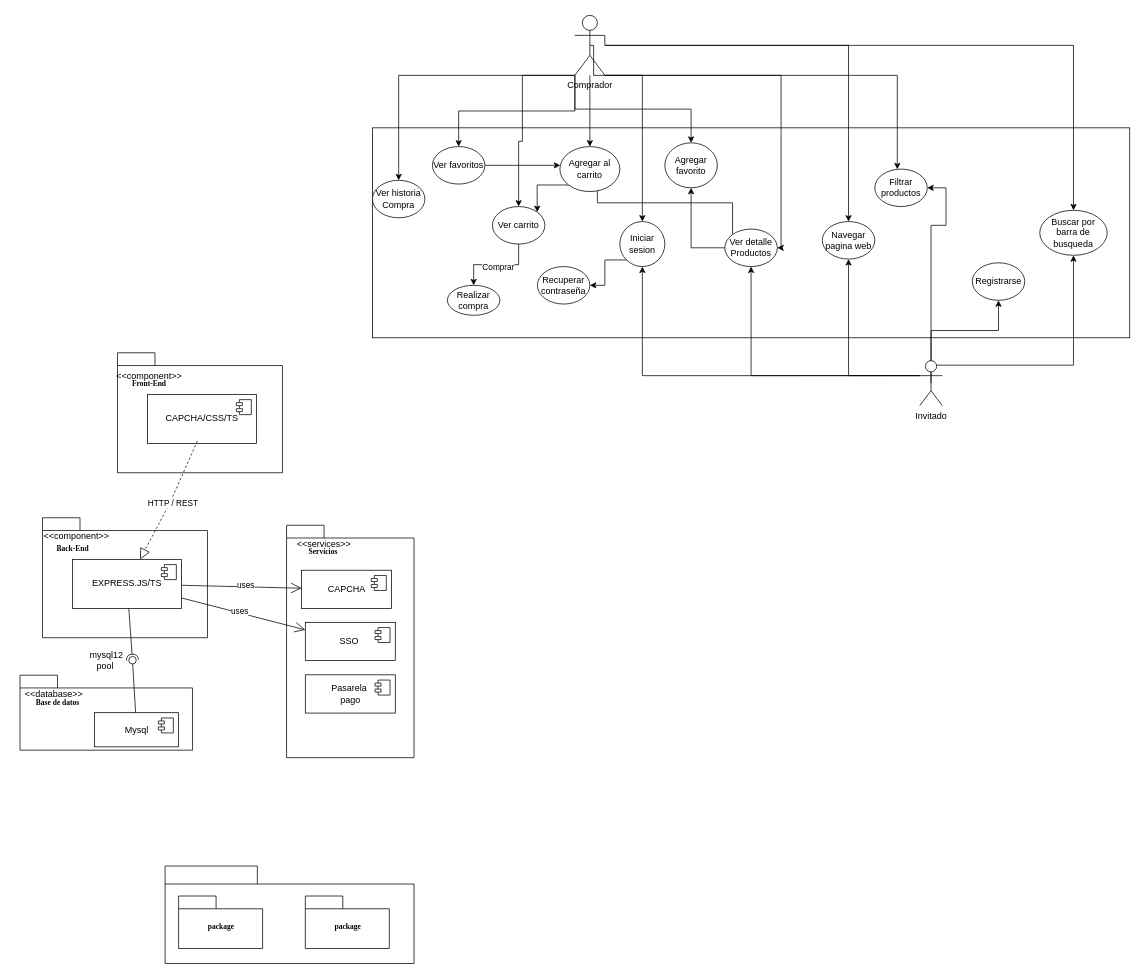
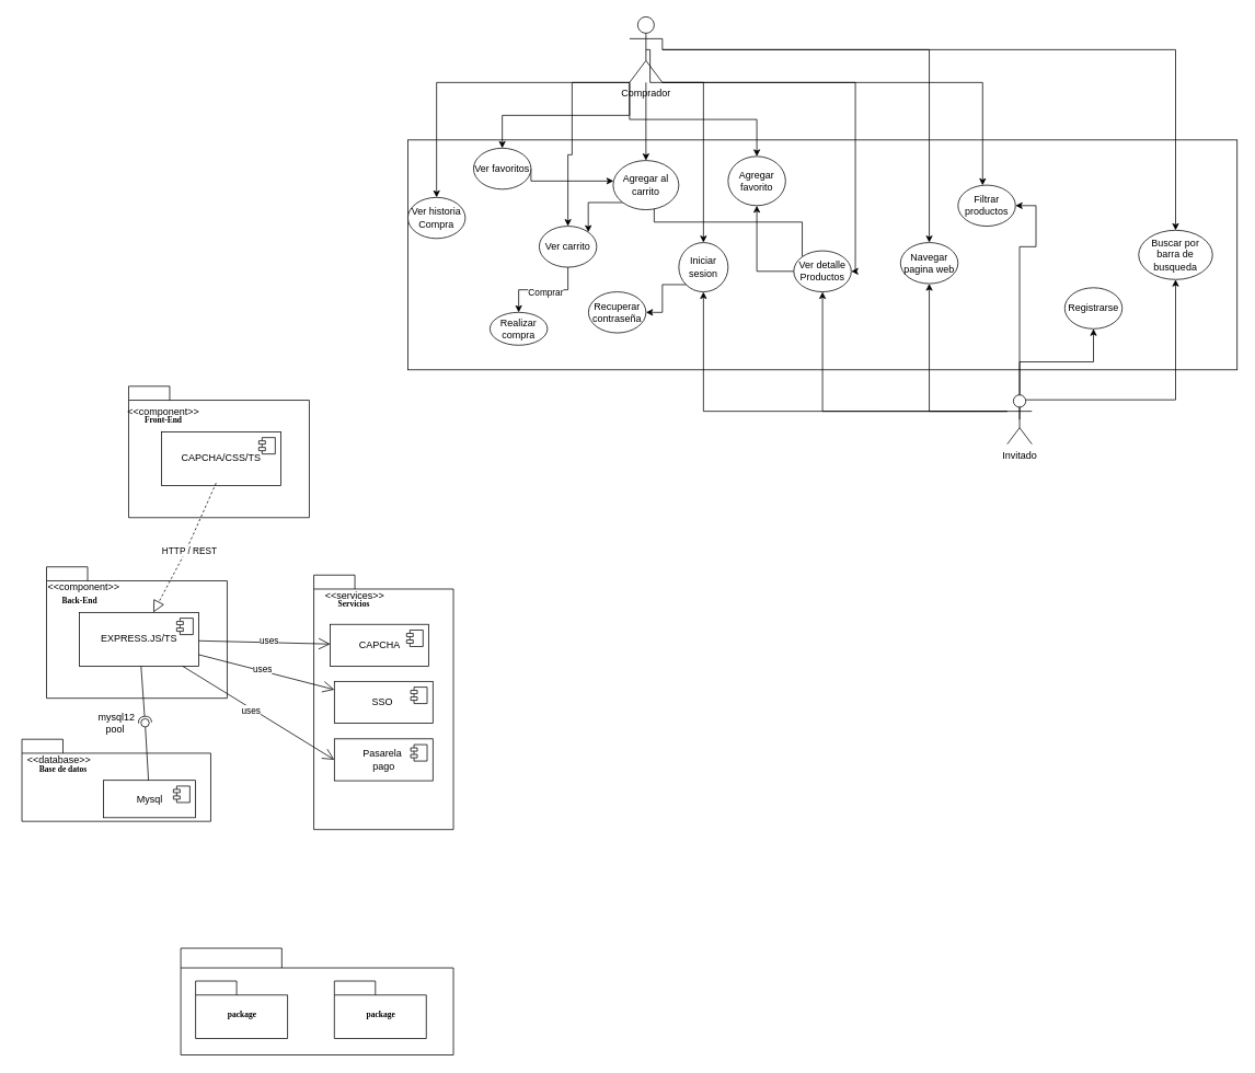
  <mxCell id="0" />
  <mxCell id="1" parent="0" />
  <mxCell id="2" value="" style="shape=folder;fontStyle=1;spacingTop=10;tabWidth=123;tabHeight=24;tabPosition=left;html=1;rounded=0;shadow=0;comic=0;labelBackgroundColor=none;strokeWidth=1;fontFamily=Verdana;fontSize=10;align=center;" parent="1" vertex="1"><mxGeometry x="219.5" y="1154.5" width="332" height="130" as="geometry" /></mxCell>
  <mxCell id="3" value="package" style="shape=folder;fontStyle=1;spacingTop=10;tabWidth=50;tabHeight=17;tabPosition=left;html=1;rounded=0;shadow=0;comic=0;labelBackgroundColor=none;strokeWidth=1;fontFamily=Verdana;fontSize=10;align=center;" parent="1" vertex="1"><mxGeometry x="237.5" y="1194.5" width="112" height="70" as="geometry" /></mxCell>
  <mxCell id="4" value="package" style="shape=folder;fontStyle=1;spacingTop=10;tabWidth=50;tabHeight=17;tabPosition=left;html=1;rounded=0;shadow=0;comic=0;labelBackgroundColor=none;strokeWidth=1;fontFamily=Verdana;fontSize=10;align=center;" parent="1" vertex="1"><mxGeometry x="406.5" y="1194.5" width="112" height="70" as="geometry" /></mxCell>
  <mxCell id="5" value="" style="shape=folder;fontStyle=1;spacingTop=10;tabWidth=50;tabHeight=17;tabPosition=left;html=1;rounded=0;shadow=0;comic=0;labelBackgroundColor=none;strokeWidth=1;fontFamily=Verdana;fontSize=10;align=center;" vertex="1" parent="1"><mxGeometry x="56" y="690" width="220" height="160" as="geometry" /></mxCell>
  <mxCell id="6" value="&lt;span style=&quot;font-family: Verdana; font-size: 10px; font-weight: 700;&quot;&gt;Back-End&lt;/span&gt;" style="text;html=1;align=center;verticalAlign=middle;resizable=0;points=[];autosize=1;strokeColor=none;fillColor=none;" vertex="1" parent="1"><mxGeometry x="56" y="715.5" width="80" height="30" as="geometry" /></mxCell>
  <mxCell id="7" value="EXPRESS.JS/TS" style="html=1;dropTarget=0;whiteSpace=wrap;" vertex="1" parent="1"><mxGeometry x="96" y="745.5" width="145.5" height="65.5" as="geometry" /></mxCell>
  <mxCell id="8" value="" style="shape=module;jettyWidth=8;jettyHeight=4;" vertex="1" parent="7"><mxGeometry x="1" width="20" height="20" relative="1" as="geometry"><mxPoint x="-27" y="7" as="offset" /></mxGeometry></mxCell>
  <mxCell id="9" value="" style="shape=folder;fontStyle=1;spacingTop=10;tabWidth=50;tabHeight=17;tabPosition=left;html=1;rounded=0;shadow=0;comic=0;labelBackgroundColor=none;strokeWidth=1;fontFamily=Verdana;fontSize=10;align=center;" vertex="1" parent="1"><mxGeometry x="26" y="900" width="230" height="100" as="geometry" /></mxCell>
  <mxCell id="10" value="&lt;span style=&quot;font-family: Verdana; font-size: 10px; font-weight: 700;&quot;&gt;Base de datos&lt;/span&gt;" style="text;html=1;align=center;verticalAlign=middle;resizable=0;points=[];autosize=1;strokeColor=none;fillColor=none;" vertex="1" parent="1"><mxGeometry x="25.5" y="920.5" width="100" height="30" as="geometry" /></mxCell>
  <mxCell id="11" value="Mysql" style="html=1;dropTarget=0;whiteSpace=wrap;" vertex="1" parent="1"><mxGeometry x="125.5" y="950" width="112" height="45.5" as="geometry" /></mxCell>
  <mxCell id="12" value="" style="shape=module;jettyWidth=8;jettyHeight=4;" vertex="1" parent="11"><mxGeometry x="1" width="20" height="20" relative="1" as="geometry"><mxPoint x="-27" y="7" as="offset" /></mxGeometry></mxCell>
  <mxCell id="13" value="" style="shape=folder;fontStyle=1;spacingTop=10;tabWidth=50;tabHeight=17;tabPosition=left;html=1;rounded=0;shadow=0;comic=0;labelBackgroundColor=none;strokeWidth=1;fontFamily=Verdana;fontSize=10;align=center;" vertex="1" parent="1"><mxGeometry x="381.5" y="700" width="170" height="310" as="geometry" /></mxCell>
  <mxCell id="14" value="&lt;span style=&quot;font-family: Verdana; font-size: 10px; font-weight: 700;&quot;&gt;Servicios&lt;/span&gt;" style="text;html=1;align=center;verticalAlign=middle;resizable=0;points=[];autosize=1;strokeColor=none;fillColor=none;" vertex="1" parent="1"><mxGeometry x="395" y="720" width="70" height="30" as="geometry" /></mxCell>
  <mxCell id="15" value="SSO&amp;nbsp;" style="html=1;dropTarget=0;whiteSpace=wrap;" vertex="1" parent="1"><mxGeometry x="406.5" y="829.5" width="120" height="51" as="geometry" /></mxCell>
  <mxCell id="16" value="" style="shape=module;jettyWidth=8;jettyHeight=4;" vertex="1" parent="15"><mxGeometry x="1" width="20" height="20" relative="1" as="geometry"><mxPoint x="-27" y="7" as="offset" /></mxGeometry></mxCell>
  <mxCell id="17" value="CAPCHA" style="html=1;dropTarget=0;whiteSpace=wrap;" vertex="1" parent="1"><mxGeometry x="401.5" y="760" width="120" height="51" as="geometry" /></mxCell>
  <mxCell id="18" value="" style="shape=module;jettyWidth=8;jettyHeight=4;" vertex="1" parent="17"><mxGeometry x="1" width="20" height="20" relative="1" as="geometry"><mxPoint x="-27" y="7" as="offset" /></mxGeometry></mxCell>
  <mxCell id="19" value="Pasarela&amp;nbsp;&lt;br&gt;pago" style="html=1;dropTarget=0;whiteSpace=wrap;" vertex="1" parent="1"><mxGeometry x="406.5" y="899.5" width="120" height="51" as="geometry" /></mxCell>
  <mxCell id="20" value="" style="shape=module;jettyWidth=8;jettyHeight=4;" vertex="1" parent="19"><mxGeometry x="1" width="20" height="20" relative="1" as="geometry"><mxPoint x="-27" y="7" as="offset" /></mxGeometry></mxCell>
  <mxCell id="21" value="&lt;span style=&quot;font-family: Verdana; font-size: 10px; font-weight: 700;&quot;&gt;Front-End&lt;/span&gt;" style="text;html=1;align=center;verticalAlign=middle;resizable=0;points=[];autosize=1;strokeColor=none;fillColor=none;" vertex="1" parent="1"><mxGeometry x="156" y="485.5" width="80" height="30" as="geometry" /></mxCell>
  <mxCell id="22" value="" style="shape=folder;fontStyle=1;spacingTop=10;tabWidth=50;tabHeight=17;tabPosition=left;html=1;rounded=0;shadow=0;comic=0;labelBackgroundColor=none;strokeWidth=1;fontFamily=Verdana;fontSize=10;align=center;" parent="1" vertex="1"><mxGeometry x="156" y="470" width="220" height="160" as="geometry" /></mxCell>
  <mxCell id="23" value="CAPCHA/CSS/TS" style="html=1;dropTarget=0;whiteSpace=wrap;" vertex="1" parent="1"><mxGeometry x="196" y="525.5" width="145.5" height="65.5" as="geometry" /></mxCell>
  <mxCell id="24" value="" style="shape=module;jettyWidth=8;jettyHeight=4;" vertex="1" parent="23"><mxGeometry x="1" width="20" height="20" relative="1" as="geometry"><mxPoint x="-27" y="7" as="offset" /></mxGeometry></mxCell>
  <mxCell id="25" value="" style="ellipse;whiteSpace=wrap;html=1;align=center;aspect=fixed;fillColor=none;strokeColor=none;resizable=0;perimeter=centerPerimeter;rotatable=0;allowArrows=0;points=[];outlineConnect=1;" vertex="1" parent="1"><mxGeometry x="346" y="820" width="10" height="10" as="geometry" /></mxCell>
  <mxCell id="26" value="" style="endArrow=none;dashed=1;html=1;dashPattern=1 3;strokeWidth=2;rounded=0;strokeColor=none;" edge="1" parent="1"><mxGeometry width="50" height="50" relative="1" as="geometry"><mxPoint x="326" y="850" as="sourcePoint" /><mxPoint x="376" y="800" as="targetPoint" /></mxGeometry></mxCell>
  <mxCell id="27" value="" style="endArrow=block;dashed=1;endFill=0;endSize=12;html=1;rounded=0;exitX=0.457;exitY=0.952;exitDx=0;exitDy=0;exitPerimeter=0;" edge="1" parent="1" source="23" target="7"><mxGeometry width="160" relative="1" as="geometry"><mxPoint x="206" y="630" as="sourcePoint" /><mxPoint x="366" y="630" as="targetPoint" /><Array as="points"><mxPoint x="226" y="670" /></Array></mxGeometry></mxCell>
+ <mxCell id="28" value="" style="endArrow=open;endFill=1;endSize=12;html=1;rounded=0;entryX=0;entryY=0.5;entryDx=0;entryDy=0;" edge="1" parent="1" source="7" target="19"><mxGeometry width="160" relative="1" as="geometry"><mxPoint x="206" y="730" as="sourcePoint" /><mxPoint x="366" y="730" as="targetPoint" /></mxGeometry></mxCell>
+ <mxCell id="29" value="uses" style="edgeLabel;html=1;align=center;verticalAlign=middle;resizable=0;points=[];" vertex="1" connectable="0" parent="28"><mxGeometry x="-0.096" y="-2" relative="1" as="geometry"><mxPoint as="offset" /></mxGeometry></mxCell>
  <mxCell id="30" value="" style="endArrow=open;endFill=1;endSize=12;html=1;rounded=0;" edge="1" parent="1" source="7" target="17"><mxGeometry width="160" relative="1" as="geometry"><mxPoint x="206" y="730" as="sourcePoint" /><mxPoint x="366" y="730" as="targetPoint" /></mxGeometry></mxCell>
  <mxCell id="31" value="uses" style="edgeLabel;html=1;align=center;verticalAlign=middle;resizable=0;points=[];" vertex="1" connectable="0" parent="30"><mxGeometry x="0.059" y="3" relative="1" as="geometry"><mxPoint as="offset" /></mxGeometry></mxCell>
  <mxCell id="32" value="" style="endArrow=open;endFill=1;endSize=12;html=1;rounded=0;" edge="1" parent="1" source="7" target="15"><mxGeometry width="160" relative="1" as="geometry"><mxPoint x="206" y="730" as="sourcePoint" /><mxPoint x="366" y="730" as="targetPoint" /></mxGeometry></mxCell>
  <mxCell id="33" value="uses" style="edgeLabel;html=1;align=center;verticalAlign=middle;resizable=0;points=[];" vertex="1" connectable="0" parent="32"><mxGeometry x="-0.072" y="2" relative="1" as="geometry"><mxPoint as="offset" /></mxGeometry></mxCell>
  <mxCell id="34" value="&lt;span style=&quot;font-family: Verdana; font-size: 10px; font-weight: 700;&quot;&gt;Front-End&lt;/span&gt;" style="text;html=1;align=center;verticalAlign=middle;resizable=0;points=[];autosize=1;strokeColor=none;fillColor=none;" vertex="1" parent="1"><mxGeometry x="157.5" y="495.5" width="80" height="30" as="geometry" /></mxCell>
  <mxCell id="35" value="&amp;lt;&amp;lt;component&amp;gt;&amp;gt;" style="text;html=1;align=center;verticalAlign=middle;resizable=0;points=[];autosize=1;strokeColor=none;fillColor=none;" vertex="1" parent="1"><mxGeometry x="142.5" y="485.5" width="110" height="30" as="geometry" /></mxCell>
  <mxCell id="36" value="&amp;lt;&amp;lt;component&amp;gt;&amp;gt;" style="text;html=1;align=center;verticalAlign=middle;resizable=0;points=[];autosize=1;strokeColor=none;fillColor=none;" vertex="1" parent="1"><mxGeometry x="46" y="700" width="110" height="30" as="geometry" /></mxCell>
  <mxCell id="37" value="&amp;lt;&amp;lt;services&amp;gt;&amp;gt;" style="text;html=1;align=center;verticalAlign=middle;resizable=0;points=[];autosize=1;strokeColor=none;fillColor=none;" vertex="1" parent="1"><mxGeometry x="381" y="710" width="100" height="30" as="geometry" /></mxCell>
  <mxCell id="38" value="&amp;lt;&amp;lt;database&amp;gt;&amp;gt;" style="text;html=1;align=center;verticalAlign=middle;resizable=0;points=[];autosize=1;strokeColor=none;fillColor=none;" vertex="1" parent="1"><mxGeometry x="20.5" y="910" width="100" height="30" as="geometry" /></mxCell>
  <mxCell id="39" value="" style="rounded=0;orthogonalLoop=1;jettySize=auto;html=1;endArrow=halfCircle;endFill=0;endSize=6;strokeWidth=1;sketch=0;" edge="1" parent="1" source="7"><mxGeometry relative="1" as="geometry"><mxPoint x="156" y="735" as="sourcePoint" /><mxPoint x="176" y="880" as="targetPoint" /></mxGeometry></mxCell>
  <mxCell id="40" value="" style="rounded=0;orthogonalLoop=1;jettySize=auto;html=1;endArrow=oval;endFill=0;sketch=0;sourcePerimeterSpacing=0;targetPerimeterSpacing=0;endSize=10;" edge="1" parent="1" source="11"><mxGeometry relative="1" as="geometry"><mxPoint x="116" y="735" as="sourcePoint" /><mxPoint x="176" y="880" as="targetPoint" /></mxGeometry></mxCell>
  <mxCell id="41" value="" style="ellipse;whiteSpace=wrap;html=1;align=center;aspect=fixed;fillColor=none;strokeColor=none;resizable=0;perimeter=centerPerimeter;rotatable=0;allowArrows=0;points=[];outlineConnect=1;" vertex="1" parent="1"><mxGeometry x="131" y="730" width="10" height="10" as="geometry" /></mxCell>
  <mxCell id="42" value="mysql12&lt;div&gt;pool&amp;nbsp;&lt;/div&gt;" style="text;html=1;align=center;verticalAlign=middle;resizable=0;points=[];autosize=1;strokeColor=none;fillColor=none;" vertex="1" parent="1"><mxGeometry x="106" y="860" width="70" height="40" as="geometry" /></mxCell>
  <mxCell id="43" value="HTTP / REST" style="edgeLabel;html=1;align=center;verticalAlign=middle;resizable=0;points=[];" vertex="1" connectable="0" parent="1"><mxGeometry x="229.186" y="670.154" as="geometry" /></mxCell>
  <mxCell id="44" value="" style="html=1;whiteSpace=wrap;" vertex="1" parent="1"><mxGeometry x="496" y="170" width="1010" height="280" as="geometry" /></mxCell>
  <mxCell id="45" style="edgeStyle=orthogonalEdgeStyle;rounded=0;orthogonalLoop=1;jettySize=auto;html=1;exitX=0.75;exitY=0.1;exitDx=0;exitDy=0;exitPerimeter=0;" edge="1" parent="1" source="51" target="82"><mxGeometry relative="1" as="geometry" /></mxCell>
  <mxCell id="46" style="edgeStyle=orthogonalEdgeStyle;rounded=0;orthogonalLoop=1;jettySize=auto;html=1;exitX=0.5;exitY=0;exitDx=0;exitDy=0;exitPerimeter=0;" edge="1" parent="1" source="51" target="53"><mxGeometry relative="1" as="geometry" /></mxCell>
  <mxCell id="47" style="edgeStyle=orthogonalEdgeStyle;rounded=0;orthogonalLoop=1;jettySize=auto;html=1;exitX=0.5;exitY=0.5;exitDx=0;exitDy=0;exitPerimeter=0;" edge="1" parent="1" source="51" target="70"><mxGeometry relative="1" as="geometry"><Array as="points"><mxPoint x="1261" y="300" /></Array></mxGeometry></mxCell>
  <mxCell id="48" style="edgeStyle=orthogonalEdgeStyle;rounded=0;orthogonalLoop=1;jettySize=auto;html=1;exitX=0;exitY=0.333;exitDx=0;exitDy=0;exitPerimeter=0;" edge="1" parent="1" source="51" target="52"><mxGeometry relative="1" as="geometry" /></mxCell>
  <mxCell id="49" style="edgeStyle=orthogonalEdgeStyle;rounded=0;orthogonalLoop=1;jettySize=auto;html=1;exitX=0;exitY=0.333;exitDx=0;exitDy=0;exitPerimeter=0;" edge="1" parent="1" source="51" target="68"><mxGeometry relative="1" as="geometry" /></mxCell>
  <mxCell id="50" style="edgeStyle=orthogonalEdgeStyle;rounded=0;orthogonalLoop=1;jettySize=auto;html=1;exitX=0;exitY=0.333;exitDx=0;exitDy=0;exitPerimeter=0;" edge="1" parent="1" source="51" target="55"><mxGeometry relative="1" as="geometry" /></mxCell>
  <mxCell id="51" value="Invitado" style="shape=umlActor;verticalLabelPosition=bottom;verticalAlign=top;html=1;" vertex="1" parent="1"><mxGeometry x="1226" y="480.5" width="30" height="60" as="geometry" /></mxCell>
  <mxCell id="52" value="Navegar pagina web" style="ellipse;whiteSpace=wrap;html=1;" vertex="1" parent="1"><mxGeometry x="1096" y="295" width="70" height="50" as="geometry" /></mxCell>
  <mxCell id="53" value="Registrarse" style="ellipse;whiteSpace=wrap;html=1;" vertex="1" parent="1"><mxGeometry x="1296" y="350" width="70" height="50" as="geometry" /></mxCell>
  <mxCell id="54" style="edgeStyle=orthogonalEdgeStyle;rounded=0;orthogonalLoop=1;jettySize=auto;html=1;exitX=1;exitY=1;exitDx=0;exitDy=0;" edge="1" parent="1" source="55" target="63"><mxGeometry relative="1" as="geometry" /></mxCell>
  <mxCell id="55" value="Iniciar sesion" style="ellipse;whiteSpace=wrap;html=1;" vertex="1" parent="1"><mxGeometry x="826" y="295" width="60" height="60" as="geometry" /></mxCell>
  <mxCell id="56" style="edgeStyle=orthogonalEdgeStyle;rounded=0;orthogonalLoop=1;jettySize=auto;html=1;exitX=1;exitY=0.5;exitDx=0;exitDy=0;" edge="1" parent="1" source="57" target="59"><mxGeometry relative="1" as="geometry"><Array as="points"><mxPoint x="751" y="220" /><mxPoint x="751" y="230" /></Array></mxGeometry></mxCell>
- <mxCell id="57" value="Ver favoritos" style="ellipse;whiteSpace=wrap;html=1;" vertex="1" parent="1"><mxGeometry x="576" y="195" width="70" height="50" as="geometry" /></mxCell>
+ <mxCell id="57" value="Ver favoritos" style="ellipse;whiteSpace=wrap;html=1;" vertex="1" parent="1"><mxGeometry x="576" y="180" width="70" height="50" as="geometry" /></mxCell>
  <mxCell id="58" style="edgeStyle=orthogonalEdgeStyle;rounded=0;orthogonalLoop=1;jettySize=auto;html=1;exitX=0;exitY=1;exitDx=0;exitDy=0;entryX=1;entryY=0;entryDx=0;entryDy=0;" edge="1" parent="1" source="59" target="62"><mxGeometry relative="1" as="geometry" /></mxCell>
  <mxCell id="59" value="Agregar al carrito" style="ellipse;whiteSpace=wrap;html=1;" vertex="1" parent="1"><mxGeometry x="746" y="195" width="80" height="60" as="geometry" /></mxCell>
  <mxCell id="60" style="edgeStyle=orthogonalEdgeStyle;rounded=0;orthogonalLoop=1;jettySize=auto;html=1;exitX=0.5;exitY=1;exitDx=0;exitDy=0;" edge="1" parent="1" source="62" target="65"><mxGeometry relative="1" as="geometry" /></mxCell>
  <mxCell id="61" value="Comprar" style="edgeLabel;html=1;align=center;verticalAlign=middle;resizable=0;points=[];" vertex="1" connectable="0" parent="60"><mxGeometry x="-0.047" y="3" relative="1" as="geometry"><mxPoint as="offset" /></mxGeometry></mxCell>
  <mxCell id="62" value="Ver carrito" style="ellipse;whiteSpace=wrap;html=1;" vertex="1" parent="1"><mxGeometry x="656" y="275" width="70" height="50" as="geometry" /></mxCell>
  <mxCell id="63" value="Recuperar contraseña" style="ellipse;whiteSpace=wrap;html=1;" vertex="1" parent="1"><mxGeometry x="716" y="355" width="70" height="50" as="geometry" /></mxCell>
  <mxCell id="64" value="Agregar favorito" style="ellipse;whiteSpace=wrap;html=1;" vertex="1" parent="1"><mxGeometry x="886" y="190" width="70" height="60" as="geometry" /></mxCell>
  <mxCell id="65" value="Realizar compra" style="ellipse;whiteSpace=wrap;html=1;" vertex="1" parent="1"><mxGeometry x="596" y="380" width="70" height="40" as="geometry" /></mxCell>
  <mxCell id="66" style="edgeStyle=orthogonalEdgeStyle;rounded=0;orthogonalLoop=1;jettySize=auto;html=1;" edge="1" parent="1" source="68" target="64"><mxGeometry relative="1" as="geometry" /></mxCell>
  <mxCell id="67" style="edgeStyle=orthogonalEdgeStyle;rounded=0;orthogonalLoop=1;jettySize=auto;html=1;exitX=0;exitY=0;exitDx=0;exitDy=0;endArrow=none;" edge="1" parent="1" source="68" target="59"><mxGeometry relative="1" as="geometry"><Array as="points"><mxPoint x="976" y="270" /><mxPoint x="796" y="270" /></Array></mxGeometry></mxCell>
  <mxCell id="68" value="Ver detalle Productos" style="ellipse;whiteSpace=wrap;html=1;" vertex="1" parent="1"><mxGeometry x="966" y="305" width="70" height="50" as="geometry" /></mxCell>
  <mxCell id="69" value="Ver historia Compra" style="ellipse;whiteSpace=wrap;html=1;" vertex="1" parent="1"><mxGeometry x="496" y="240" width="70" height="50" as="geometry" /></mxCell>
  <mxCell id="70" value="Filtrar productos" style="ellipse;whiteSpace=wrap;html=1;" vertex="1" parent="1"><mxGeometry x="1166" y="225" width="70" height="50" as="geometry" /></mxCell>
  <mxCell id="71" value="" style="edgeStyle=orthogonalEdgeStyle;rounded=0;orthogonalLoop=1;jettySize=auto;html=1;" edge="1" parent="1" source="77" target="59"><mxGeometry relative="1" as="geometry" /></mxCell>
  <mxCell id="72" style="edgeStyle=orthogonalEdgeStyle;rounded=0;orthogonalLoop=1;jettySize=auto;html=1;exitX=0;exitY=1;exitDx=0;exitDy=0;exitPerimeter=0;" edge="1" parent="1" source="77" target="57"><mxGeometry relative="1" as="geometry" /></mxCell>
  <mxCell id="73" style="edgeStyle=orthogonalEdgeStyle;rounded=0;orthogonalLoop=1;jettySize=auto;html=1;exitX=0;exitY=1;exitDx=0;exitDy=0;exitPerimeter=0;" edge="1" parent="1" source="77" target="64"><mxGeometry relative="1" as="geometry" /></mxCell>
  <mxCell id="74" style="edgeStyle=orthogonalEdgeStyle;rounded=0;orthogonalLoop=1;jettySize=auto;html=1;exitX=0;exitY=1;exitDx=0;exitDy=0;exitPerimeter=0;" edge="1" parent="1" source="77" target="62"><mxGeometry relative="1" as="geometry"><Array as="points"><mxPoint x="696" y="100" /><mxPoint x="696" y="188" /><mxPoint x="691" y="188" /></Array></mxGeometry></mxCell>
  <mxCell id="75" style="edgeStyle=orthogonalEdgeStyle;rounded=0;orthogonalLoop=1;jettySize=auto;html=1;exitX=0;exitY=1;exitDx=0;exitDy=0;exitPerimeter=0;" edge="1" parent="1" source="77" target="69"><mxGeometry relative="1" as="geometry"><Array as="points"><mxPoint x="531" y="100" /></Array></mxGeometry></mxCell>
  <mxCell id="76" style="edgeStyle=orthogonalEdgeStyle;rounded=0;orthogonalLoop=1;jettySize=auto;html=1;exitX=1;exitY=0.333;exitDx=0;exitDy=0;exitPerimeter=0;" edge="1" parent="1" source="77" target="52"><mxGeometry relative="1" as="geometry"><Array as="points"><mxPoint x="806" y="60" /><mxPoint x="1131" y="60" /></Array></mxGeometry></mxCell>
  <mxCell id="77" value="Comprador" style="shape=umlActor;verticalLabelPosition=bottom;verticalAlign=top;html=1;" vertex="1" parent="1"><mxGeometry x="766" y="20" width="40" height="80" as="geometry" /></mxCell>
  <mxCell id="78" value="" style="edgeStyle=orthogonalEdgeStyle;rounded=0;orthogonalLoop=1;jettySize=auto;html=1;exitX=0.5;exitY=0.5;exitDx=0;exitDy=0;exitPerimeter=0;" edge="1" parent="1" source="77" target="55"><mxGeometry relative="1" as="geometry"><mxPoint x="801" y="110" as="sourcePoint" /><mxPoint x="816" y="200" as="targetPoint" /><Array as="points"><mxPoint x="791" y="100" /><mxPoint x="856" y="100" /></Array></mxGeometry></mxCell>
  <mxCell id="79" value="" style="edgeStyle=orthogonalEdgeStyle;rounded=0;orthogonalLoop=1;jettySize=auto;html=1;" edge="1" parent="1" source="77" target="70"><mxGeometry relative="1" as="geometry"><mxPoint x="811" y="120" as="sourcePoint" /><mxPoint x="826" y="210" as="targetPoint" /><Array as="points"><mxPoint x="1196" y="100" /></Array></mxGeometry></mxCell>
  <mxCell id="80" value="" style="edgeStyle=orthogonalEdgeStyle;rounded=0;orthogonalLoop=1;jettySize=auto;html=1;" edge="1" parent="1" source="77" target="68"><mxGeometry relative="1" as="geometry"><mxPoint x="821" y="130" as="sourcePoint" /><mxPoint x="836" y="220" as="targetPoint" /><Array as="points"><mxPoint x="1041" y="100" /></Array></mxGeometry></mxCell>
  <mxCell id="81" value="" style="edgeStyle=orthogonalEdgeStyle;rounded=0;orthogonalLoop=1;jettySize=auto;html=1;" edge="1" parent="1" source="77" target="82"><mxGeometry relative="1" as="geometry"><mxPoint x="806" y="100" as="sourcePoint" /><mxPoint x="1126" y="385" as="targetPoint" /><Array as="points" /></mxGeometry></mxCell>
  <mxCell id="82" value="Buscar por barra de busqueda" style="ellipse;whiteSpace=wrap;html=1;" vertex="1" parent="1"><mxGeometry x="1386" y="280" width="90" height="60" as="geometry" /></mxCell>
